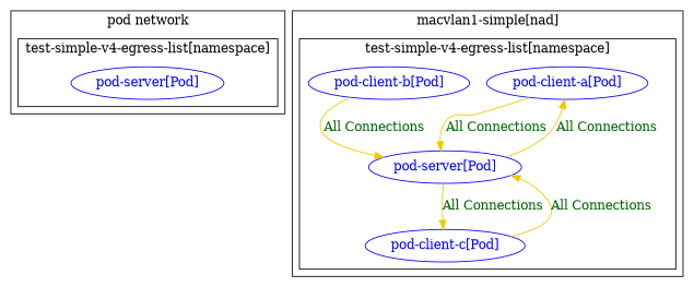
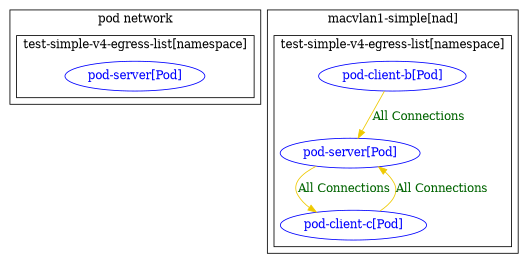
  digraph {
    node [color=blue fontcolor=blue]
    edge [color=gold2 fontcolor=darkgreen weight=0.5]
    n1 [label="pod-server[Pod]"]
-   n2 [label="pod-client-a[Pod]"]
    n3 [label="pod-client-b[Pod]"]
    n4 [label="pod-client-c[Pod]"]
    n5 [label="pod-server[Pod]"]
    subgraph cluster_1 {
      label="pod network"
      subgraph cluster_2 {
        color=black
        fontcolor=black
        label="test-simple-v4-egress-list[namespace]"
        n1
      }
    }
    subgraph cluster_3 {
      label="macvlan1-simple[nad]"
      subgraph cluster_4 {
        color=black
        fontcolor=black
        label="test-simple-v4-egress-list[namespace]"
-       n2
        n3
        n4
        n5
      }
    }
-   n2 -> n5 [label="All Connections"]
    n3 -> n5 [label="All Connections"]
    n4 -> n5 [label="All Connections"]
-   n5 -> n2 [label="All Connections" weight=1]
    n5 -> n4 [label="All Connections" weight=1]
  }
